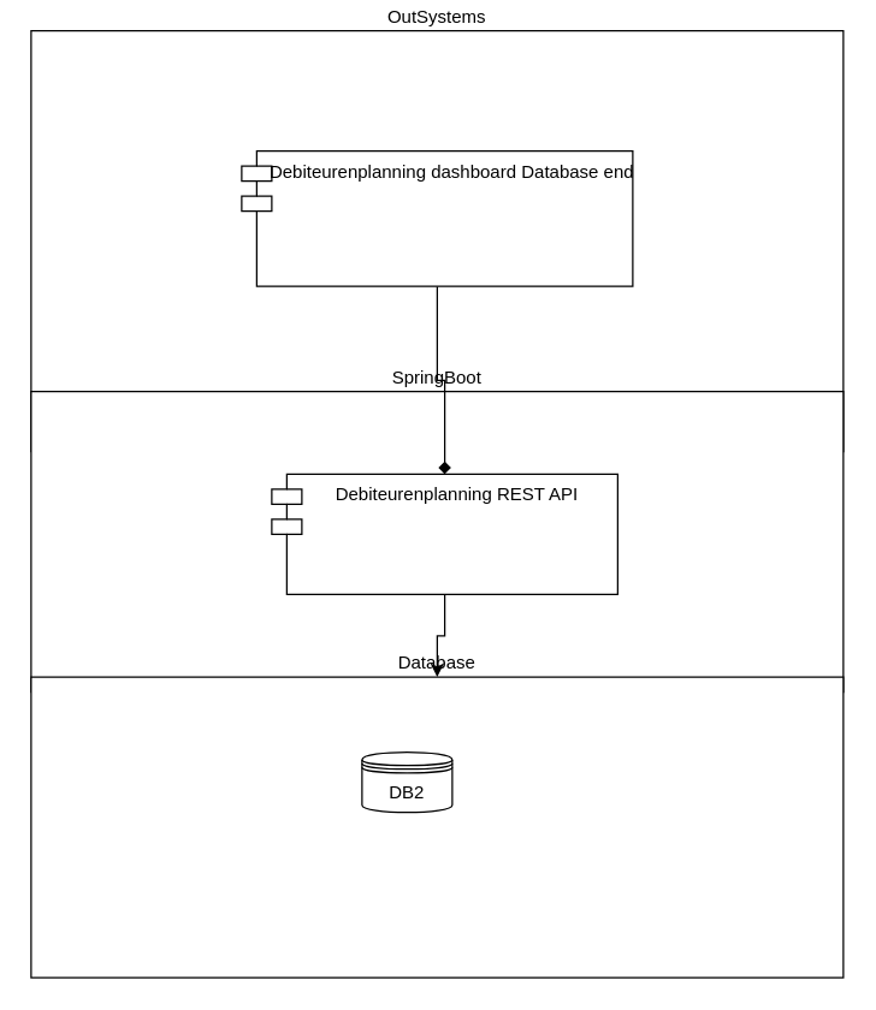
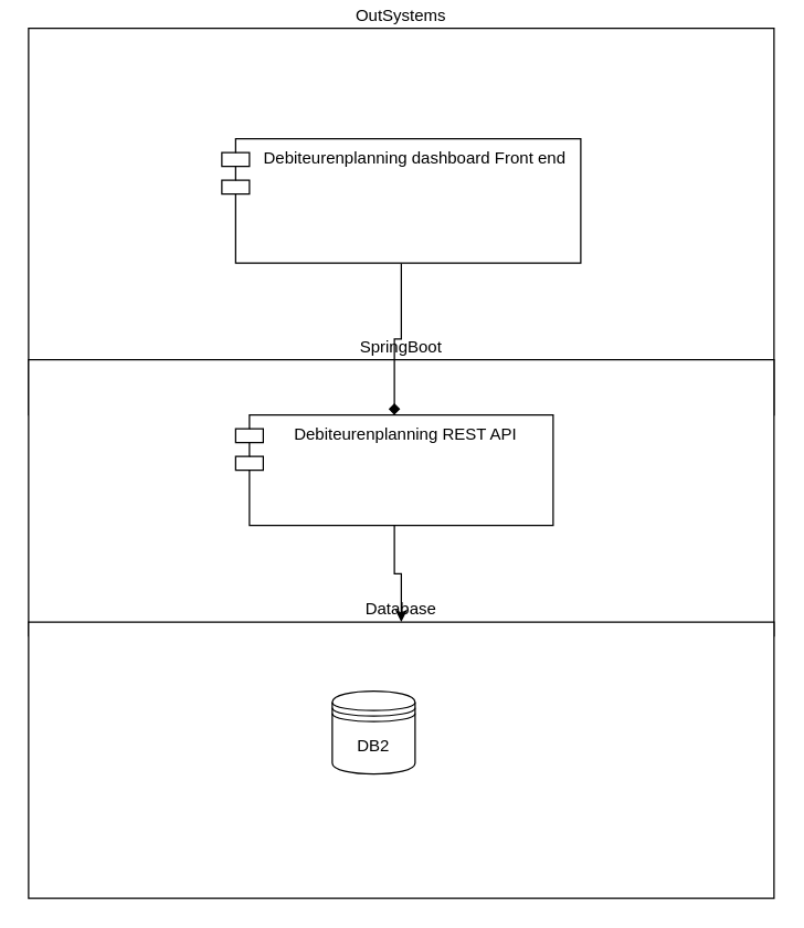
  <mxCell id="0" />
  <mxCell id="1" parent="0" />
  <mxCell id="2" value="OutSystems" style="rounded=0;whiteSpace=wrap;html=1;labelPosition=center;verticalLabelPosition=top;align=center;verticalAlign=bottom;" vertex="1" parent="1"><mxGeometry x="20" y="20" width="540" height="280" as="geometry" /></mxCell>
  <mxCell id="3" value="SpringBoot" style="rounded=0;whiteSpace=wrap;html=1;labelPosition=center;verticalLabelPosition=top;align=center;verticalAlign=bottom;" vertex="1" parent="1"><mxGeometry x="20" y="260" width="540" height="200" as="geometry" /></mxCell>
  <mxCell id="4" value="Database" style="rounded=0;whiteSpace=wrap;html=1;labelPosition=center;verticalLabelPosition=top;align=center;verticalAlign=bottom;" vertex="1" parent="1"><mxGeometry x="20" y="450" width="540" height="200" as="geometry" /></mxCell>
- <mxCell id="5" value="DB2" style="shape=datastore;whiteSpace=wrap;html=1;" vertex="1" parent="1"><mxGeometry x="240" y="500" width="60" height="40" as="geometry" /></mxCell>
+ <mxCell id="5" value="DB2" style="shape=datastore;whiteSpace=wrap;html=1;" vertex="1" parent="1"><mxGeometry x="240" y="500" width="60" height="60" as="geometry" /></mxCell>
  <mxCell id="6" style="edgeStyle=orthogonalEdgeStyle;rounded=0;orthogonalLoop=1;jettySize=auto;html=1;exitX=0.5;exitY=1;exitDx=0;exitDy=0;" edge="1" parent="1" source="7" target="4"><mxGeometry relative="1" as="geometry" /></mxCell>
- <mxCell id="7" value="Debiteurenplanning REST API " style="shape=module;align=left;spacingLeft=20;align=center;verticalAlign=top;" vertex="1" parent="1"><mxGeometry x="180" y="315" width="230" height="80" as="geometry" /></mxCell>
+ <mxCell id="7" value="Debiteurenplanning REST API " style="shape=module;align=left;spacingLeft=20;align=center;verticalAlign=top;" vertex="1" parent="1"><mxGeometry x="170" y="300" width="230" height="80" as="geometry" /></mxCell>
  <mxCell id="8" style="edgeStyle=orthogonalEdgeStyle;rounded=0;orthogonalLoop=1;jettySize=auto;html=1;exitX=0.5;exitY=1;exitDx=0;exitDy=0;endArrow=diamond;" edge="1" parent="1" source="9" target="7"><mxGeometry relative="1" as="geometry" /></mxCell>
- <mxCell id="9" value="Debiteurenplanning dashboard Database end" style="shape=module;align=left;spacingLeft=20;align=center;verticalAlign=top;" vertex="1" parent="1"><mxGeometry x="160" y="100" width="260" height="90" as="geometry" /></mxCell>
+ <mxCell id="9" value="Debiteurenplanning dashboard Front end" style="shape=module;align=left;spacingLeft=20;align=center;verticalAlign=top;" vertex="1" parent="1"><mxGeometry x="160" y="100" width="260" height="90" as="geometry" /></mxCell>
